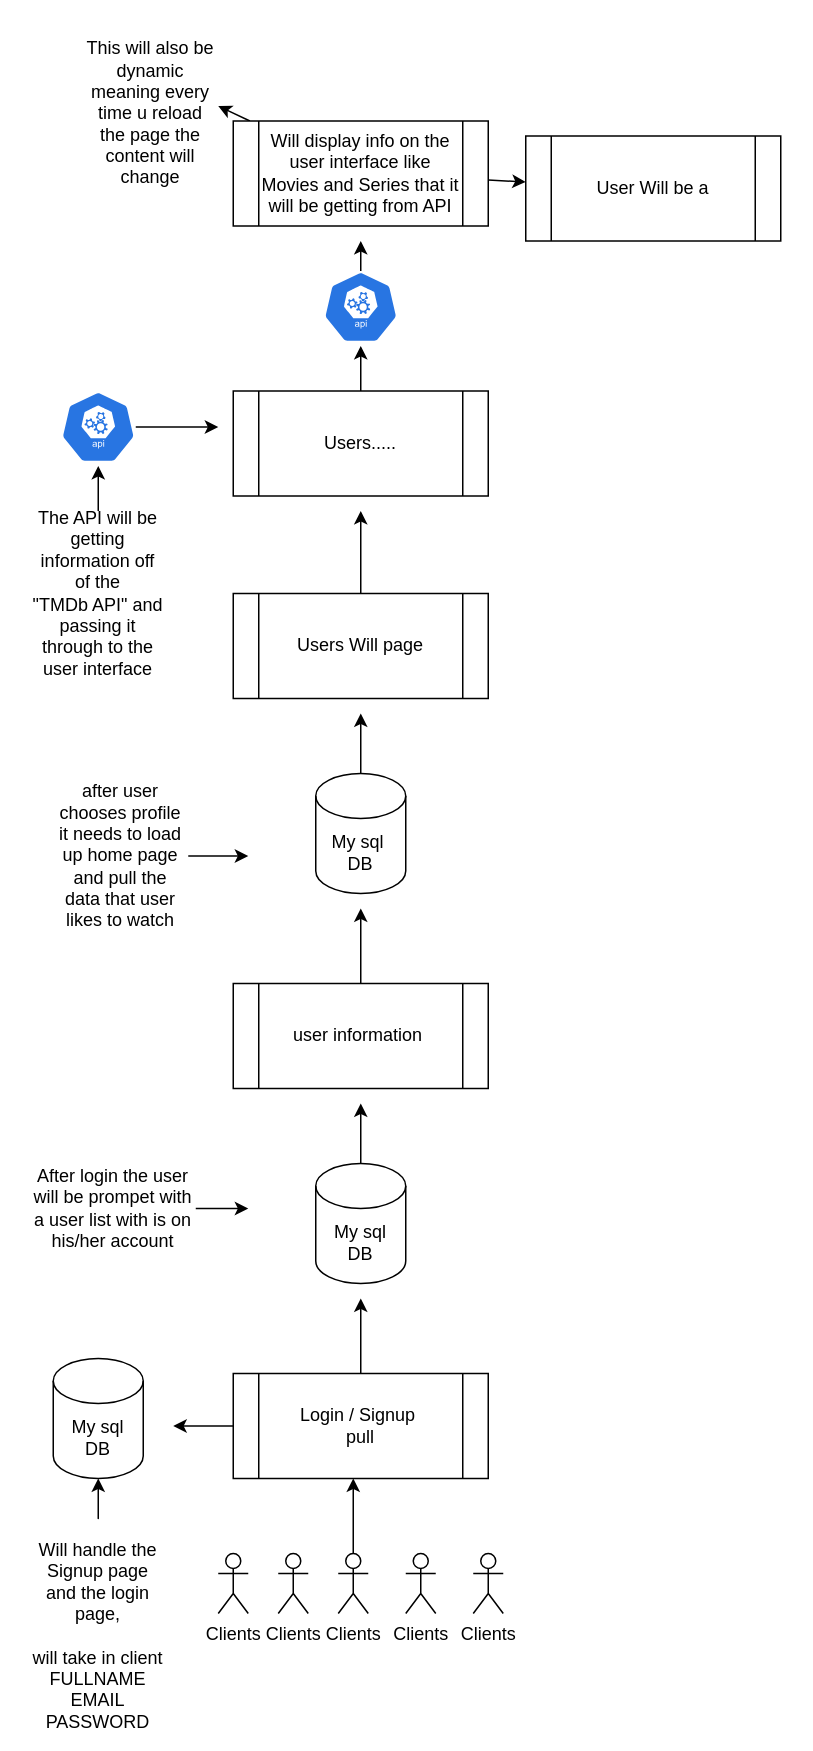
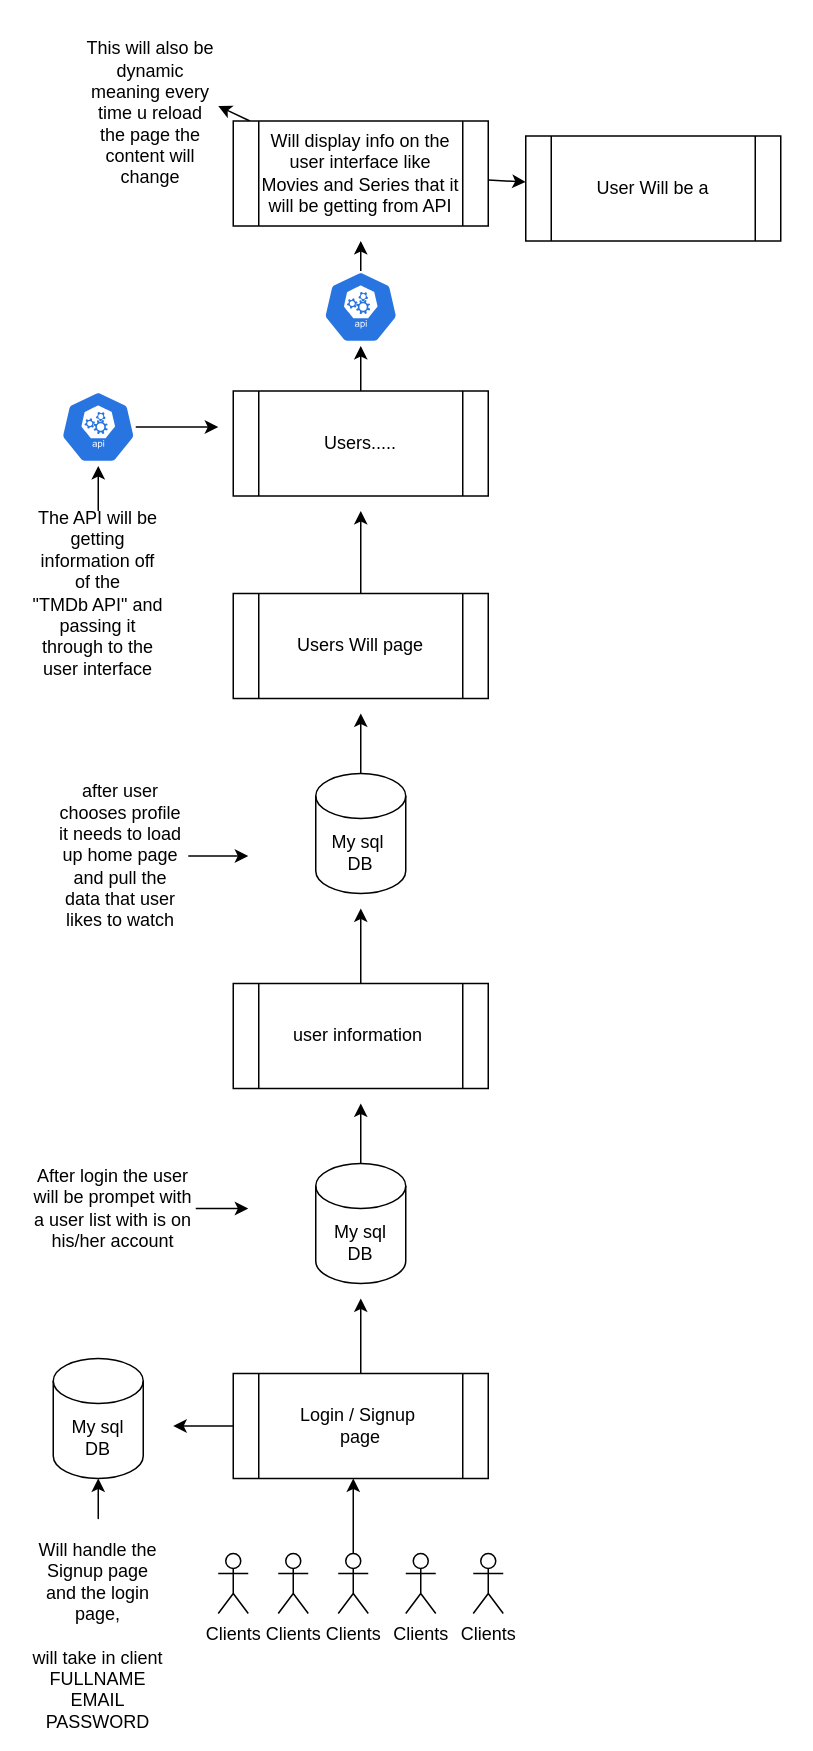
  <mxCell id="0" />
  <mxCell id="1" parent="0" />
  <mxCell id="2" value="Clients" style="shape=umlActor;verticalLabelPosition=bottom;verticalAlign=top;html=1;outlineConnect=0;" parent="1" vertex="1"><mxGeometry x="145" y="1035" width="20" height="40" as="geometry" /></mxCell>
  <mxCell id="3" value="Clients" style="shape=umlActor;verticalLabelPosition=bottom;verticalAlign=top;html=1;outlineConnect=0;" parent="1" vertex="1"><mxGeometry x="185" y="1035" width="20" height="40" as="geometry" /></mxCell>
  <mxCell id="4" style="edgeStyle=none;html=1;exitX=0.5;exitY=0;exitDx=0;exitDy=0;exitPerimeter=0;" parent="1" source="5" edge="1"><mxGeometry relative="1" as="geometry"><mxPoint x="235" y="985" as="targetPoint" /></mxGeometry></mxCell>
  <mxCell id="5" value="Clients" style="shape=umlActor;verticalLabelPosition=bottom;verticalAlign=top;html=1;outlineConnect=0;" parent="1" vertex="1"><mxGeometry x="225" y="1035" width="20" height="40" as="geometry" /></mxCell>
  <mxCell id="6" value="Clients" style="shape=umlActor;verticalLabelPosition=bottom;verticalAlign=top;html=1;outlineConnect=0;" parent="1" vertex="1"><mxGeometry x="270" y="1035" width="20" height="40" as="geometry" /></mxCell>
  <mxCell id="7" value="Clients" style="shape=umlActor;verticalLabelPosition=bottom;verticalAlign=top;html=1;outlineConnect=0;" parent="1" vertex="1"><mxGeometry x="315" y="1035" width="20" height="40" as="geometry" /></mxCell>
  <mxCell id="8" style="edgeStyle=none;html=1;exitX=0;exitY=0.5;exitDx=0;exitDy=0;" parent="1" source="10" edge="1"><mxGeometry relative="1" as="geometry"><mxPoint x="115" y="950" as="targetPoint" /></mxGeometry></mxCell>
  <mxCell id="9" style="edgeStyle=none;html=1;" parent="1" source="10" edge="1"><mxGeometry relative="1" as="geometry"><mxPoint x="240" y="865" as="targetPoint" /></mxGeometry></mxCell>
- <mxCell id="10" value="Login / Signup&amp;nbsp;&lt;br&gt;pull" style="shape=process;whiteSpace=wrap;html=1;backgroundOutline=1;" parent="1" vertex="1"><mxGeometry x="155" y="915" width="170" height="70" as="geometry" /></mxCell>
+ <mxCell id="10" value="Login / Signup&amp;nbsp;&lt;br&gt;page" style="shape=process;whiteSpace=wrap;html=1;backgroundOutline=1;" parent="1" vertex="1"><mxGeometry x="155" y="915" width="170" height="70" as="geometry" /></mxCell>
  <mxCell id="11" value="My sql&lt;br&gt;DB" style="shape=cylinder3;whiteSpace=wrap;html=1;boundedLbl=1;backgroundOutline=1;size=15;" parent="1" vertex="1"><mxGeometry x="35" y="905" width="60" height="80" as="geometry" /></mxCell>
  <mxCell id="12" value="" style="edgeStyle=none;html=1;" parent="1" target="11" edge="1"><mxGeometry relative="1" as="geometry"><mxPoint x="65" y="1005" as="sourcePoint" /><Array as="points"><mxPoint x="65" y="1015" /><mxPoint x="65" y="995" /></Array></mxGeometry></mxCell>
  <mxCell id="13" value="Will handle the Signup page and the login page,&lt;br&gt;&lt;br&gt;will take in client&lt;br&gt;FULLNAME&lt;br&gt;EMAIL&lt;br&gt;PASSWORD" style="text;strokeColor=none;align=center;fillColor=none;html=1;verticalAlign=middle;whiteSpace=wrap;rounded=0;" parent="1" vertex="1"><mxGeometry x="20" y="1035" width="90" height="110" as="geometry" /></mxCell>
  <mxCell id="14" style="edgeStyle=none;html=1;" parent="1" source="15" edge="1"><mxGeometry relative="1" as="geometry"><mxPoint x="240" y="735" as="targetPoint" /></mxGeometry></mxCell>
  <mxCell id="15" value="My sql&lt;br&gt;DB" style="shape=cylinder3;whiteSpace=wrap;html=1;boundedLbl=1;backgroundOutline=1;size=15;" parent="1" vertex="1"><mxGeometry x="210" y="775" width="60" height="80" as="geometry" /></mxCell>
  <mxCell id="16" style="edgeStyle=none;html=1;" parent="1" source="17" edge="1"><mxGeometry relative="1" as="geometry"><mxPoint x="240" y="605" as="targetPoint" /></mxGeometry></mxCell>
  <mxCell id="17" value="user information&amp;nbsp;" style="shape=process;whiteSpace=wrap;html=1;backgroundOutline=1;" parent="1" vertex="1"><mxGeometry x="155" y="655" width="170" height="70" as="geometry" /></mxCell>
  <mxCell id="18" style="edgeStyle=none;html=1;" parent="1" source="19" edge="1"><mxGeometry relative="1" as="geometry"><mxPoint x="165" y="805" as="targetPoint" /></mxGeometry></mxCell>
  <mxCell id="19" value="After login the user will be prompet with a user list with is on his/her account" style="text;strokeColor=none;align=center;fillColor=none;html=1;verticalAlign=middle;whiteSpace=wrap;rounded=0;" parent="1" vertex="1"><mxGeometry x="20" y="755" width="110" height="100" as="geometry" /></mxCell>
  <mxCell id="20" style="edgeStyle=none;html=1;" parent="1" source="21" edge="1"><mxGeometry relative="1" as="geometry"><mxPoint x="240" y="340" as="targetPoint" /></mxGeometry></mxCell>
  <mxCell id="21" value="Users Will page" style="shape=process;whiteSpace=wrap;html=1;backgroundOutline=1;" parent="1" vertex="1"><mxGeometry x="155" y="395" width="170" height="70" as="geometry" /></mxCell>
  <mxCell id="22" style="edgeStyle=none;html=1;" parent="1" source="23" edge="1"><mxGeometry relative="1" as="geometry"><mxPoint x="240" y="475" as="targetPoint" /></mxGeometry></mxCell>
  <mxCell id="23" value="My sql&amp;nbsp;&lt;br&gt;DB" style="shape=cylinder3;whiteSpace=wrap;html=1;boundedLbl=1;backgroundOutline=1;size=15;" parent="1" vertex="1"><mxGeometry x="210" y="515" width="60" height="80" as="geometry" /></mxCell>
  <mxCell id="24" style="edgeStyle=none;html=1;" parent="1" source="25" edge="1"><mxGeometry relative="1" as="geometry"><mxPoint x="165" y="570" as="targetPoint" /></mxGeometry></mxCell>
  <mxCell id="25" value="after user chooses profile it needs to load up home page and pull the data that user likes to watch" style="text;strokeColor=none;align=center;fillColor=none;html=1;verticalAlign=middle;whiteSpace=wrap;rounded=0;" parent="1" vertex="1"><mxGeometry x="35" y="515" width="90" height="110" as="geometry" /></mxCell>
  <mxCell id="26" style="edgeStyle=none;html=1;exitX=0.5;exitY=0;exitDx=0;exitDy=0;" parent="1" source="27" edge="1"><mxGeometry relative="1" as="geometry"><mxPoint x="240" y="230" as="targetPoint" /><Array as="points" /></mxGeometry></mxCell>
  <mxCell id="27" value="Users....." style="shape=process;whiteSpace=wrap;html=1;backgroundOutline=1;" parent="1" vertex="1"><mxGeometry x="155" y="260" width="170" height="70" as="geometry" /></mxCell>
  <mxCell id="28" style="edgeStyle=none;html=1;" parent="1" source="29" edge="1"><mxGeometry relative="1" as="geometry"><mxPoint x="145" y="284" as="targetPoint" /></mxGeometry></mxCell>
  <mxCell id="29" value="" style="html=1;dashed=0;whitespace=wrap;fillColor=#2875E2;strokeColor=#ffffff;points=[[0.005,0.63,0],[0.1,0.2,0],[0.9,0.2,0],[0.5,0,0],[0.995,0.63,0],[0.72,0.99,0],[0.5,1,0],[0.28,0.99,0]];verticalLabelPosition=bottom;align=center;verticalAlign=top;shape=mxgraph.kubernetes.icon;prIcon=api;" parent="1" vertex="1"><mxGeometry x="40" y="260" width="50" height="48" as="geometry" /></mxCell>
  <mxCell id="30" style="edgeStyle=none;html=1;" parent="1" source="31" edge="1"><mxGeometry relative="1" as="geometry"><mxPoint x="65" y="310" as="targetPoint" /></mxGeometry></mxCell>
  <mxCell id="31" value="The API will be getting information off of the &lt;br&gt;&quot;TMDb API&quot; and passing it through to the user interface" style="text;strokeColor=none;align=center;fillColor=none;html=1;verticalAlign=middle;whiteSpace=wrap;rounded=0;" parent="1" vertex="1"><mxGeometry x="20" y="340" width="90" height="110" as="geometry" /></mxCell>
  <mxCell id="32" style="edgeStyle=none;html=1;" parent="1" source="33" edge="1"><mxGeometry relative="1" as="geometry"><mxPoint x="240" y="160" as="targetPoint" /></mxGeometry></mxCell>
  <mxCell id="33" value="" style="html=1;dashed=0;whitespace=wrap;fillColor=#2875E2;strokeColor=#ffffff;points=[[0.005,0.63,0],[0.1,0.2,0],[0.9,0.2,0],[0.5,0,0],[0.995,0.63,0],[0.72,0.99,0],[0.5,1,0],[0.28,0.99,0]];verticalLabelPosition=bottom;align=center;verticalAlign=top;shape=mxgraph.kubernetes.icon;prIcon=api;" parent="1" vertex="1"><mxGeometry x="215" y="180" width="50" height="48" as="geometry" /></mxCell>
  <mxCell id="34" style="edgeStyle=none;html=1;" parent="1" source="36" edge="1"><mxGeometry relative="1" as="geometry"><mxPoint x="145" y="70" as="targetPoint" /></mxGeometry></mxCell>
  <mxCell id="35" value="" style="edgeStyle=none;html=1;" parent="1" source="36" target="37" edge="1"><mxGeometry relative="1" as="geometry" /></mxCell>
  <mxCell id="36" value="Will display info on the user interface like Movies and Series that it will be getting from API" style="shape=process;whiteSpace=wrap;html=1;backgroundOutline=1;" parent="1" vertex="1"><mxGeometry x="155" y="80" width="170" height="70" as="geometry" /></mxCell>
  <mxCell id="37" value="User Will be a" style="shape=process;whiteSpace=wrap;html=1;backgroundOutline=1;" parent="1" vertex="1"><mxGeometry x="350" y="90" width="170" height="70" as="geometry" /></mxCell>
  <mxCell id="38" value="This will also be dynamic meaning every time u reload the page the content will change" style="text;strokeColor=none;align=center;fillColor=none;html=1;verticalAlign=middle;whiteSpace=wrap;rounded=0;" parent="1" vertex="1"><mxGeometry x="55" y="20" width="90" height="110" as="geometry" /></mxCell>
